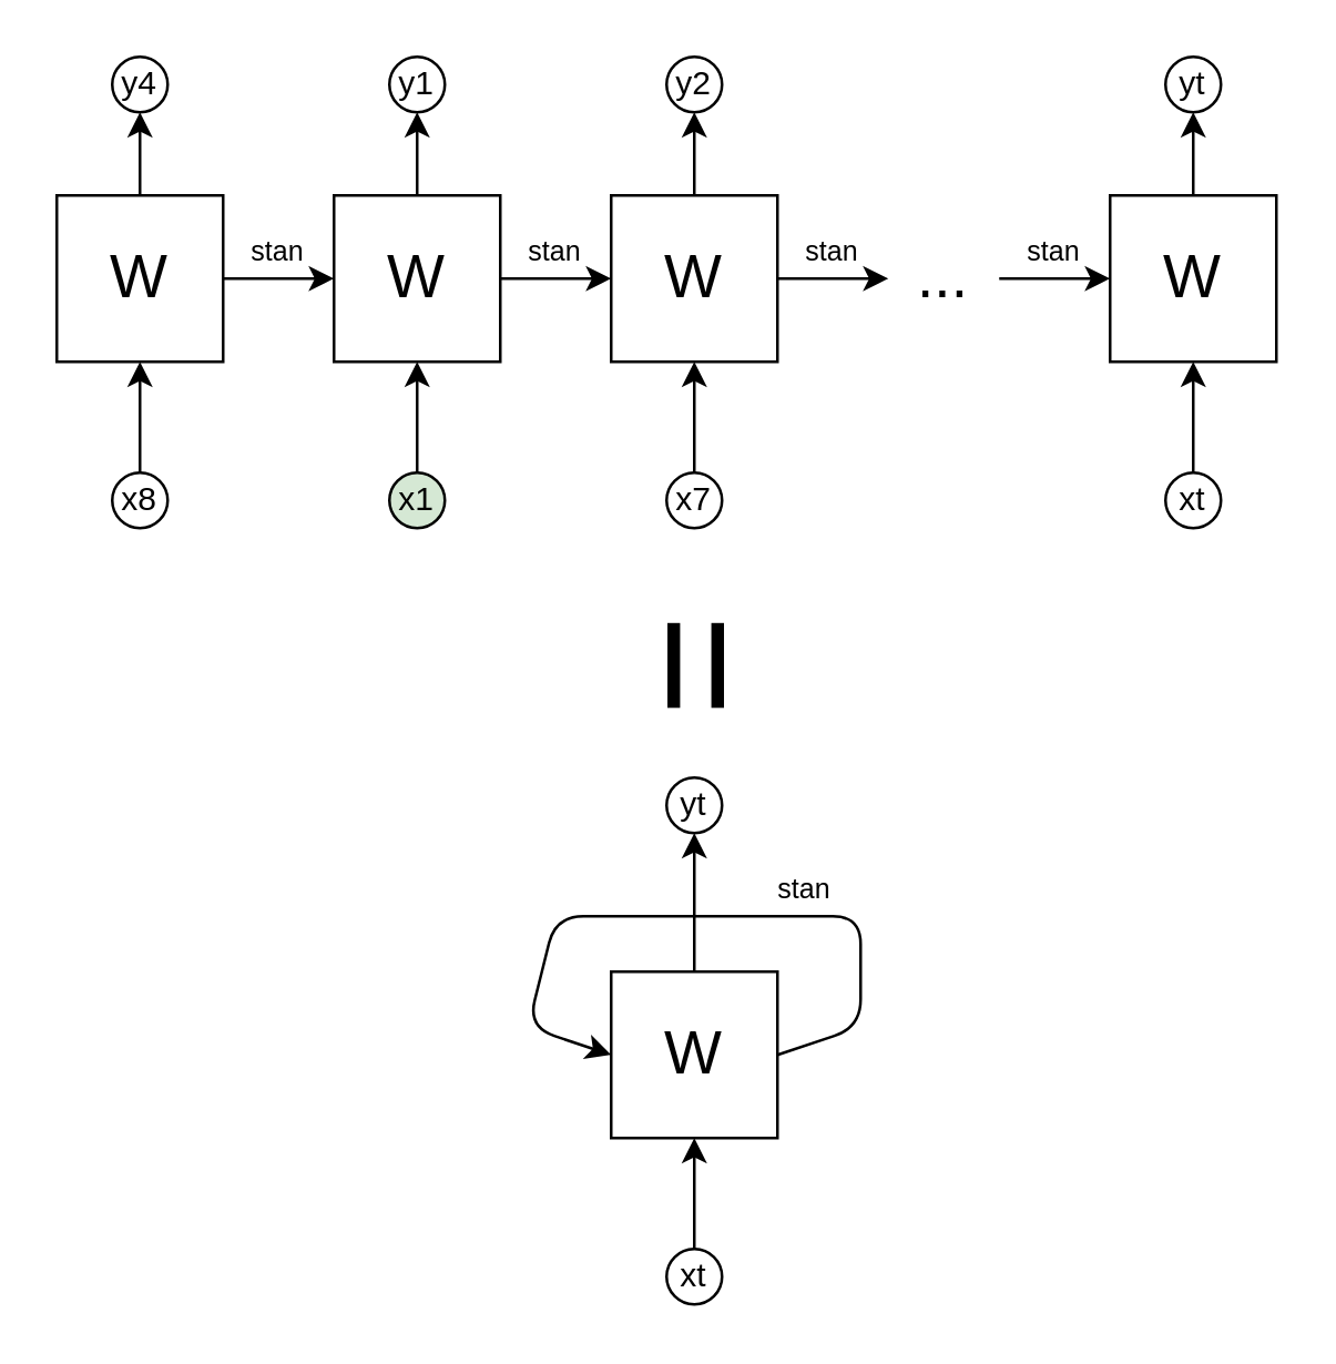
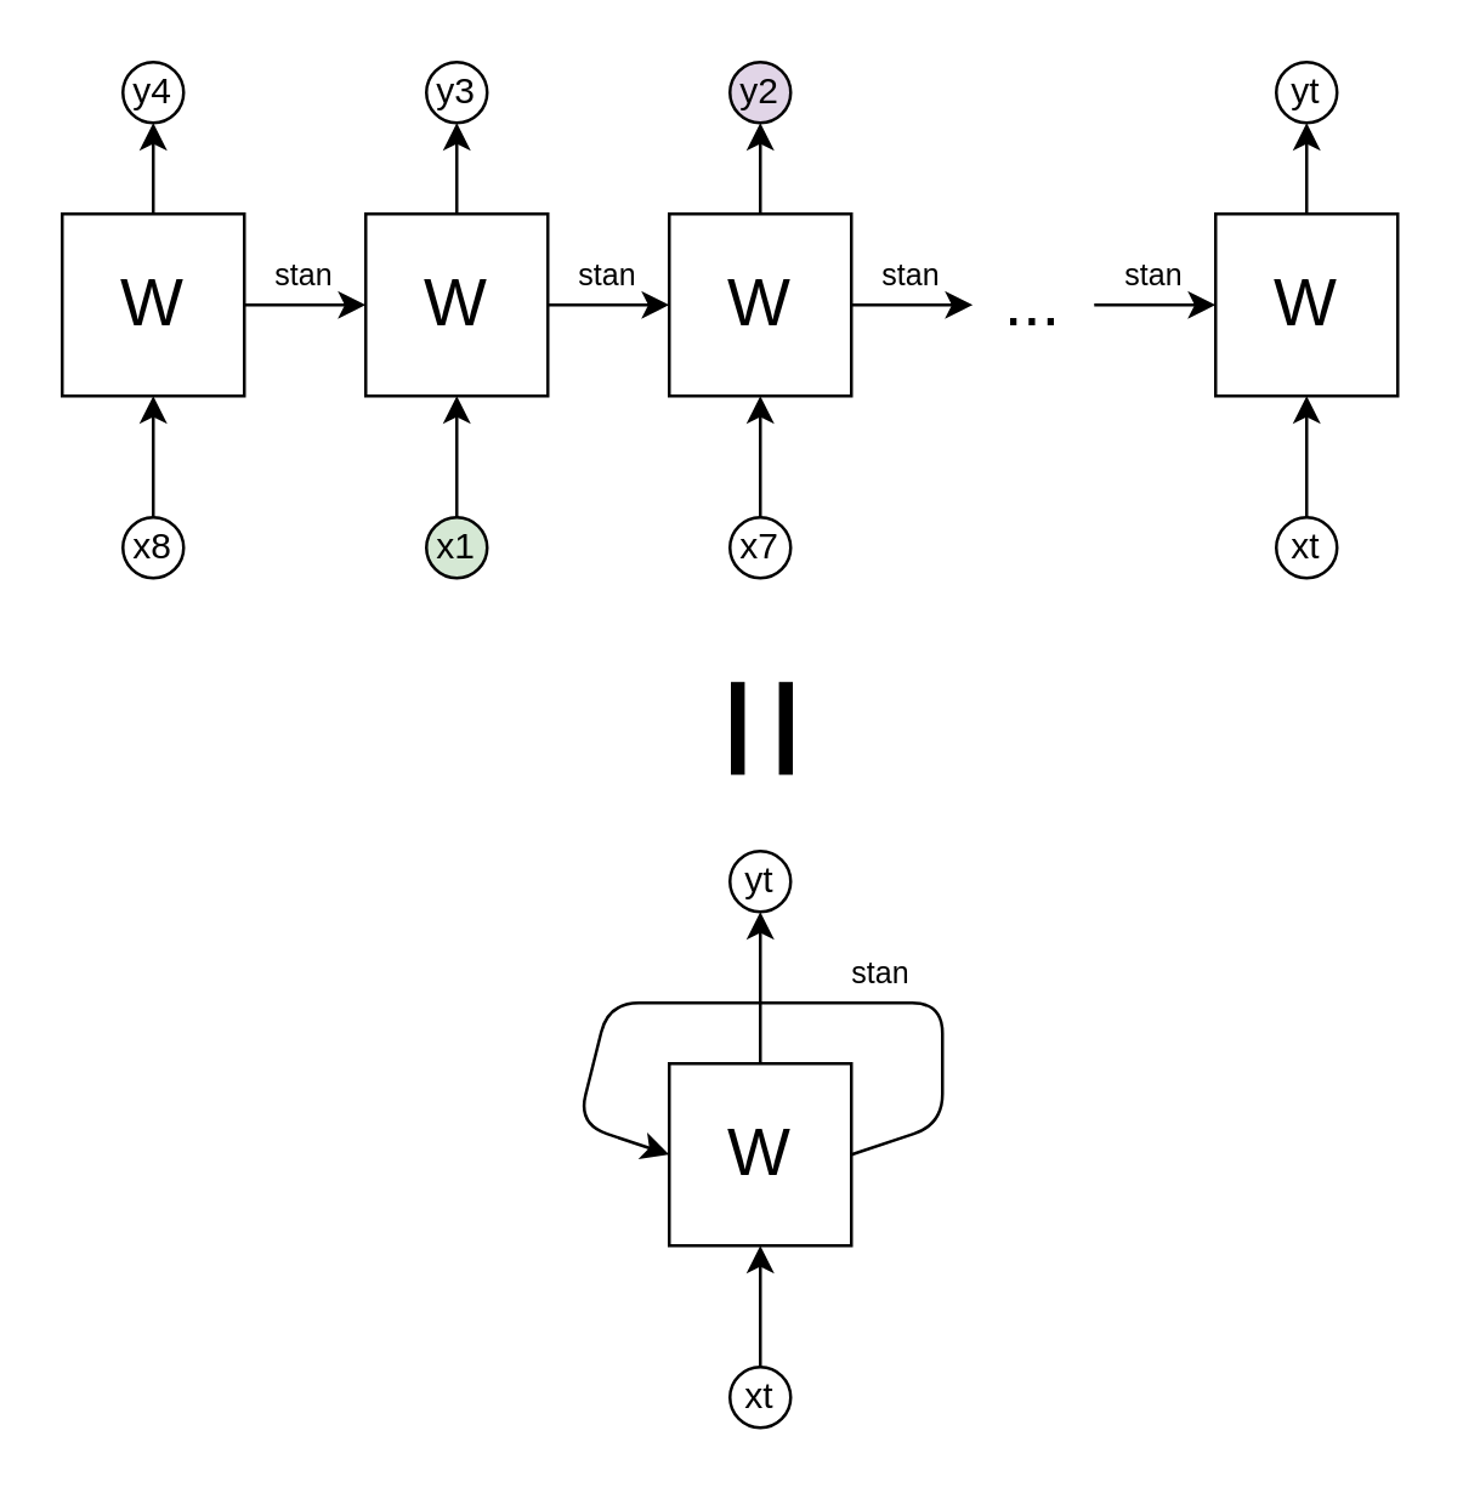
  <mxCell id="0" />
  <mxCell id="1" parent="0" />
  <mxCell id="2" value="W" style="rounded=0;whiteSpace=wrap;html=1;fontSize=22;" vertex="1" parent="1"><mxGeometry x="20" y="70" width="60" height="60" as="geometry" /></mxCell>
  <mxCell id="3" value="" style="endArrow=classic;html=1;entryX=0.5;entryY=1;entryDx=0;entryDy=0;" edge="1" parent="1" target="2"><mxGeometry width="50" height="50" relative="1" as="geometry"><mxPoint x="50" y="170" as="sourcePoint" /><mxPoint x="70" y="150" as="targetPoint" /></mxGeometry></mxCell>
  <mxCell id="4" value="" style="endArrow=classic;html=1;exitX=0.5;exitY=0;exitDx=0;exitDy=0;" edge="1" parent="1" source="2"><mxGeometry width="50" height="50" relative="1" as="geometry"><mxPoint x="20" y="250" as="sourcePoint" /><mxPoint x="50" y="40" as="targetPoint" /></mxGeometry></mxCell>
  <mxCell id="5" value="" style="endArrow=classic;html=1;exitX=1;exitY=0.5;exitDx=0;exitDy=0;" edge="1" parent="1" source="2"><mxGeometry width="50" height="50" relative="1" as="geometry"><mxPoint x="20" y="250" as="sourcePoint" /><mxPoint x="120" y="100" as="targetPoint" /></mxGeometry></mxCell>
  <mxCell id="6" value="W" style="rounded=0;whiteSpace=wrap;html=1;fontSize=22;" vertex="1" parent="1"><mxGeometry x="120" y="70" width="60" height="60" as="geometry" /></mxCell>
  <mxCell id="7" value="" style="endArrow=classic;html=1;entryX=0.5;entryY=1;entryDx=0;entryDy=0;" edge="1" target="6" parent="1"><mxGeometry width="50" height="50" relative="1" as="geometry"><mxPoint x="150" y="170" as="sourcePoint" /><mxPoint x="170" y="150" as="targetPoint" /></mxGeometry></mxCell>
  <mxCell id="8" value="" style="endArrow=classic;html=1;exitX=0.5;exitY=0;exitDx=0;exitDy=0;" edge="1" source="6" parent="1"><mxGeometry width="50" height="50" relative="1" as="geometry"><mxPoint x="120" y="250" as="sourcePoint" /><mxPoint x="150" y="40" as="targetPoint" /></mxGeometry></mxCell>
  <mxCell id="9" value="W" style="rounded=0;whiteSpace=wrap;html=1;fontSize=22;" vertex="1" parent="1"><mxGeometry x="220" y="70" width="60" height="60" as="geometry" /></mxCell>
  <mxCell id="10" value="" style="endArrow=classic;html=1;entryX=0.5;entryY=1;entryDx=0;entryDy=0;" edge="1" target="9" parent="1"><mxGeometry width="50" height="50" relative="1" as="geometry"><mxPoint x="250" y="170" as="sourcePoint" /><mxPoint x="270" y="150" as="targetPoint" /></mxGeometry></mxCell>
  <mxCell id="11" value="" style="endArrow=classic;html=1;exitX=0.5;exitY=0;exitDx=0;exitDy=0;" edge="1" source="9" parent="1"><mxGeometry width="50" height="50" relative="1" as="geometry"><mxPoint x="220" y="250" as="sourcePoint" /><mxPoint x="250" y="40" as="targetPoint" /></mxGeometry></mxCell>
  <mxCell id="12" value="..." style="text;html=1;strokeColor=none;fillColor=none;align=center;verticalAlign=middle;whiteSpace=wrap;rounded=0;fontSize=22;" vertex="1" parent="1"><mxGeometry x="320" y="90" width="40" height="20" as="geometry" /></mxCell>
  <mxCell id="13" value="W" style="rounded=0;whiteSpace=wrap;html=1;fontSize=22;" vertex="1" parent="1"><mxGeometry x="400" y="70" width="60" height="60" as="geometry" /></mxCell>
  <mxCell id="14" value="" style="endArrow=classic;html=1;entryX=0.5;entryY=1;entryDx=0;entryDy=0;" edge="1" parent="1" target="13"><mxGeometry width="50" height="50" relative="1" as="geometry"><mxPoint x="430" y="170" as="sourcePoint" /><mxPoint x="90" y="200" as="targetPoint" /></mxGeometry></mxCell>
  <mxCell id="15" value="" style="endArrow=classic;html=1;exitX=0.5;exitY=0;exitDx=0;exitDy=0;" edge="1" parent="1" source="13"><mxGeometry width="50" height="50" relative="1" as="geometry"><mxPoint x="410" y="20" as="sourcePoint" /><mxPoint x="430" y="40" as="targetPoint" /></mxGeometry></mxCell>
  <mxCell id="16" value="x8" style="ellipse;whiteSpace=wrap;html=1;aspect=fixed;" vertex="1" parent="1"><mxGeometry x="40" y="170" width="20" height="20" as="geometry" /></mxCell>
  <mxCell id="17" value="x1" style="ellipse;whiteSpace=wrap;html=1;aspect=fixed;fillColor=#d5e8d4;" vertex="1" parent="1"><mxGeometry x="140" y="170" width="20" height="20" as="geometry" /></mxCell>
  <mxCell id="18" value="x7" style="ellipse;whiteSpace=wrap;html=1;aspect=fixed;" vertex="1" parent="1"><mxGeometry x="240" y="170" width="20" height="20" as="geometry" /></mxCell>
  <mxCell id="19" value="xt" style="ellipse;whiteSpace=wrap;html=1;aspect=fixed;" vertex="1" parent="1"><mxGeometry x="420" y="170" width="20" height="20" as="geometry" /></mxCell>
  <mxCell id="20" value="y4" style="ellipse;whiteSpace=wrap;html=1;aspect=fixed;" vertex="1" parent="1"><mxGeometry x="40" y="20" width="20" height="20" as="geometry" /></mxCell>
- <mxCell id="21" value="y1" style="ellipse;whiteSpace=wrap;html=1;aspect=fixed;" vertex="1" parent="1"><mxGeometry x="140" y="20" width="20" height="20" as="geometry" /></mxCell>
- <mxCell id="22" value="y2" style="ellipse;whiteSpace=wrap;html=1;aspect=fixed;" vertex="1" parent="1"><mxGeometry x="240" y="20" width="20" height="20" as="geometry" /></mxCell>
+ <mxCell id="21" value="y3" style="ellipse;whiteSpace=wrap;html=1;aspect=fixed;" vertex="1" parent="1"><mxGeometry x="140" y="20" width="20" height="20" as="geometry" /></mxCell>
+ <mxCell id="22" value="y2" style="ellipse;whiteSpace=wrap;html=1;aspect=fixed;fillColor=#e1d5e7;" vertex="1" parent="1"><mxGeometry x="240" y="20" width="20" height="20" as="geometry" /></mxCell>
  <mxCell id="23" value="yt" style="ellipse;whiteSpace=wrap;html=1;aspect=fixed;" vertex="1" parent="1"><mxGeometry x="420" y="20" width="20" height="20" as="geometry" /></mxCell>
  <mxCell id="24" value="stan" style="text;html=1;strokeColor=none;fillColor=none;align=center;verticalAlign=middle;whiteSpace=wrap;rounded=0;fontSize=10;" vertex="1" parent="1"><mxGeometry x="80" y="80" width="40" height="20" as="geometry" /></mxCell>
  <mxCell id="25" value="" style="endArrow=classic;html=1;exitX=1;exitY=0.5;exitDx=0;exitDy=0;" edge="1" parent="1"><mxGeometry width="50" height="50" relative="1" as="geometry"><mxPoint x="180" y="100" as="sourcePoint" /><mxPoint x="220" y="100" as="targetPoint" /></mxGeometry></mxCell>
  <mxCell id="26" value="stan" style="text;html=1;strokeColor=none;fillColor=none;align=center;verticalAlign=middle;whiteSpace=wrap;rounded=0;fontSize=10;" vertex="1" parent="1"><mxGeometry x="180" y="80" width="40" height="20" as="geometry" /></mxCell>
  <mxCell id="27" value="" style="endArrow=classic;html=1;exitX=1;exitY=0.5;exitDx=0;exitDy=0;" edge="1" parent="1"><mxGeometry width="50" height="50" relative="1" as="geometry"><mxPoint x="360" y="100" as="sourcePoint" /><mxPoint x="400" y="100" as="targetPoint" /></mxGeometry></mxCell>
  <mxCell id="28" value="stan" style="text;html=1;strokeColor=none;fillColor=none;align=center;verticalAlign=middle;whiteSpace=wrap;rounded=0;fontSize=10;" vertex="1" parent="1"><mxGeometry x="360" y="80" width="40" height="20" as="geometry" /></mxCell>
  <mxCell id="29" value="" style="endArrow=classic;html=1;exitX=1;exitY=0.5;exitDx=0;exitDy=0;" edge="1" parent="1"><mxGeometry width="50" height="50" relative="1" as="geometry"><mxPoint x="280" y="100" as="sourcePoint" /><mxPoint x="320" y="100" as="targetPoint" /></mxGeometry></mxCell>
  <mxCell id="30" value="stan" style="text;html=1;strokeColor=none;fillColor=none;align=center;verticalAlign=middle;whiteSpace=wrap;rounded=0;fontSize=10;" vertex="1" parent="1"><mxGeometry x="280" y="80" width="40" height="20" as="geometry" /></mxCell>
  <mxCell id="31" value="W" style="rounded=0;whiteSpace=wrap;html=1;fontSize=22;" vertex="1" parent="1"><mxGeometry x="220" y="350" width="60" height="60" as="geometry" /></mxCell>
  <mxCell id="32" value="" style="endArrow=classic;html=1;entryX=0.5;entryY=1;entryDx=0;entryDy=0;" edge="1" target="31" parent="1"><mxGeometry width="50" height="50" relative="1" as="geometry"><mxPoint x="250" y="450" as="sourcePoint" /><mxPoint x="270" y="430" as="targetPoint" /></mxGeometry></mxCell>
  <mxCell id="33" value="" style="endArrow=classic;html=1;exitX=0.5;exitY=0;exitDx=0;exitDy=0;entryX=0.5;entryY=1;entryDx=0;entryDy=0;" edge="1" source="31" parent="1" target="35"><mxGeometry width="50" height="50" relative="1" as="geometry"><mxPoint x="220" y="530" as="sourcePoint" /><mxPoint x="250" y="320" as="targetPoint" /></mxGeometry></mxCell>
  <mxCell id="34" value="xt" style="ellipse;whiteSpace=wrap;html=1;aspect=fixed;" vertex="1" parent="1"><mxGeometry x="240" y="450" width="20" height="20" as="geometry" /></mxCell>
  <mxCell id="35" value="yt" style="ellipse;whiteSpace=wrap;html=1;aspect=fixed;" vertex="1" parent="1"><mxGeometry x="240" y="280" width="20" height="20" as="geometry" /></mxCell>
  <mxCell id="36" value="" style="endArrow=classic;html=1;fontSize=10;exitX=1;exitY=0.5;exitDx=0;exitDy=0;entryX=0;entryY=0.5;entryDx=0;entryDy=0;" edge="1" parent="1" source="31" target="31"><mxGeometry width="50" height="50" relative="1" as="geometry"><mxPoint x="20" y="540" as="sourcePoint" /><mxPoint x="70" y="490" as="targetPoint" /><Array as="points"><mxPoint x="310" y="370" /><mxPoint x="310" y="330" /><mxPoint x="250" y="330" /><mxPoint x="200" y="330" /><mxPoint x="190" y="370" /></Array></mxGeometry></mxCell>
  <mxCell id="37" value="stan" style="text;html=1;strokeColor=none;fillColor=none;align=center;verticalAlign=middle;whiteSpace=wrap;rounded=0;fontSize=10;" vertex="1" parent="1"><mxGeometry x="270" y="310" width="40" height="20" as="geometry" /></mxCell>
  <mxCell id="38" value="=" style="text;html=1;strokeColor=none;fillColor=none;align=center;verticalAlign=middle;whiteSpace=wrap;rounded=0;fontSize=63;horizontal=0;" vertex="1" parent="1"><mxGeometry x="230" y="230" width="40" height="20" as="geometry" /></mxCell>
